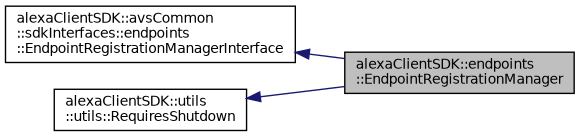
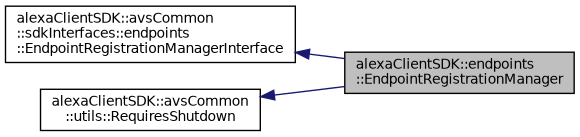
  digraph {
    rankdir=LR
    node [color=black fillcolor=white fontname=Helvetica fontsize=10 shape=record style=filled]
    edge [color=midnightblue dir=back fontname=Helvetica fontsize=10 labelfontname=Helvetica labelfontsize=10 style=solid]
    n1 [fillcolor=grey75 fontcolor=black height=0.2 label="alexaClientSDK::endpoints\l::EndpointRegistrationManager" width=0.4]
    n2 [height=0.2 label="alexaClientSDK::avsCommon\l::sdkInterfaces::endpoints\l::EndpointRegistrationManagerInterface" width=0.4]
-   n3 [height=0.2 label="alexaClientSDK::utils\l::utils::RequiresShutdown" width=0.4]
+   n3 [height=0.2 label="alexaClientSDK::avsCommon\l::utils::RequiresShutdown" width=0.4]
    n2 -> n1
    n3 -> n1
  }
